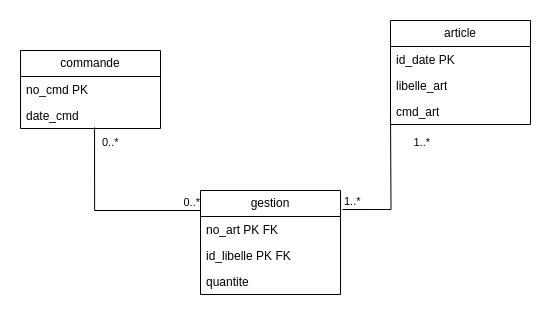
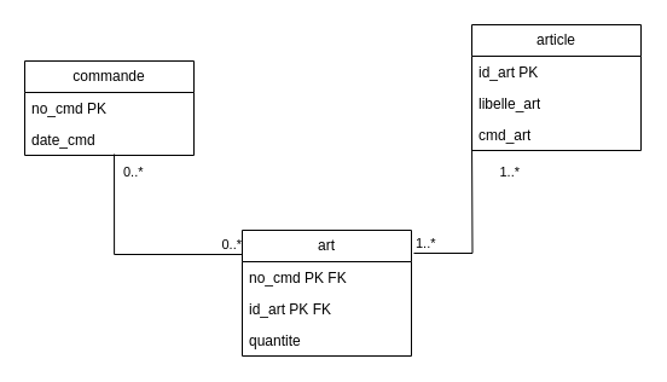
  <mxCell id="0" />
  <mxCell id="1" parent="0" />
- <mxCell id="2" value="gestion" style="swimlane;fontStyle=0;childLayout=stackLayout;horizontal=1;startSize=26;fillColor=none;horizontalStack=0;resizeParent=1;resizeParentMax=0;resizeLast=0;collapsible=1;marginBottom=0;whiteSpace=wrap;html=1;" vertex="1" parent="1"><mxGeometry x="200" y="190" width="140" height="104" as="geometry" /></mxCell>
- <mxCell id="3" value="no_art PK FK" style="text;strokeColor=none;fillColor=none;align=left;verticalAlign=top;spacingLeft=4;spacingRight=4;overflow=hidden;rotatable=0;points=[[0,0.5],[1,0.5]];portConstraint=eastwest;whiteSpace=wrap;html=1;" vertex="1" parent="2"><mxGeometry y="26" width="140" height="26" as="geometry" /></mxCell>
- <mxCell id="4" value="id_libelle PK FK" style="text;strokeColor=none;fillColor=none;align=left;verticalAlign=top;spacingLeft=4;spacingRight=4;overflow=hidden;rotatable=0;points=[[0,0.5],[1,0.5]];portConstraint=eastwest;whiteSpace=wrap;html=1;" vertex="1" parent="2"><mxGeometry y="52" width="140" height="26" as="geometry" /></mxCell>
+ <mxCell id="2" value="art" style="swimlane;fontStyle=0;childLayout=stackLayout;horizontal=1;startSize=26;fillColor=none;horizontalStack=0;resizeParent=1;resizeParentMax=0;resizeLast=0;collapsible=1;marginBottom=0;whiteSpace=wrap;html=1;" vertex="1" parent="1"><mxGeometry x="200" y="190" width="140" height="104" as="geometry" /></mxCell>
+ <mxCell id="3" value="no_cmd PK FK" style="text;strokeColor=none;fillColor=none;align=left;verticalAlign=top;spacingLeft=4;spacingRight=4;overflow=hidden;rotatable=0;points=[[0,0.5],[1,0.5]];portConstraint=eastwest;whiteSpace=wrap;html=1;" vertex="1" parent="2"><mxGeometry y="26" width="140" height="26" as="geometry" /></mxCell>
+ <mxCell id="4" value="id_art PK FK" style="text;strokeColor=none;fillColor=none;align=left;verticalAlign=top;spacingLeft=4;spacingRight=4;overflow=hidden;rotatable=0;points=[[0,0.5],[1,0.5]];portConstraint=eastwest;whiteSpace=wrap;html=1;" vertex="1" parent="2"><mxGeometry y="52" width="140" height="26" as="geometry" /></mxCell>
  <mxCell id="5" value="quantite" style="text;strokeColor=none;fillColor=none;align=left;verticalAlign=top;spacingLeft=4;spacingRight=4;overflow=hidden;rotatable=0;points=[[0,0.5],[1,0.5]];portConstraint=eastwest;whiteSpace=wrap;html=1;" vertex="1" parent="2"><mxGeometry y="78" width="140" height="26" as="geometry" /></mxCell>
  <mxCell id="6" value="article" style="swimlane;fontStyle=0;childLayout=stackLayout;horizontal=1;startSize=26;fillColor=none;horizontalStack=0;resizeParent=1;resizeParentMax=0;resizeLast=0;collapsible=1;marginBottom=0;whiteSpace=wrap;html=1;" vertex="1" parent="1"><mxGeometry x="390" y="20" width="140" height="104" as="geometry" /></mxCell>
- <mxCell id="7" value="id_date PK" style="text;strokeColor=none;fillColor=none;align=left;verticalAlign=top;spacingLeft=4;spacingRight=4;overflow=hidden;rotatable=0;points=[[0,0.5],[1,0.5]];portConstraint=eastwest;whiteSpace=wrap;html=1;" vertex="1" parent="6"><mxGeometry y="26" width="140" height="26" as="geometry" /></mxCell>
+ <mxCell id="7" value="id_art PK" style="text;strokeColor=none;fillColor=none;align=left;verticalAlign=top;spacingLeft=4;spacingRight=4;overflow=hidden;rotatable=0;points=[[0,0.5],[1,0.5]];portConstraint=eastwest;whiteSpace=wrap;html=1;" vertex="1" parent="6"><mxGeometry y="26" width="140" height="26" as="geometry" /></mxCell>
  <mxCell id="8" value="libelle_art" style="text;strokeColor=none;fillColor=none;align=left;verticalAlign=top;spacingLeft=4;spacingRight=4;overflow=hidden;rotatable=0;points=[[0,0.5],[1,0.5]];portConstraint=eastwest;whiteSpace=wrap;html=1;" vertex="1" parent="6"><mxGeometry y="52" width="140" height="26" as="geometry" /></mxCell>
  <mxCell id="9" value="cmd_art" style="text;strokeColor=none;fillColor=none;align=left;verticalAlign=top;spacingLeft=4;spacingRight=4;overflow=hidden;rotatable=0;points=[[0,0.5],[1,0.5]];portConstraint=eastwest;whiteSpace=wrap;html=1;" vertex="1" parent="6"><mxGeometry y="78" width="140" height="26" as="geometry" /></mxCell>
  <mxCell id="10" value="commande" style="swimlane;fontStyle=0;childLayout=stackLayout;horizontal=1;startSize=26;fillColor=none;horizontalStack=0;resizeParent=1;resizeParentMax=0;resizeLast=0;collapsible=1;marginBottom=0;whiteSpace=wrap;html=1;" vertex="1" parent="1"><mxGeometry x="20" y="50" width="140" height="78" as="geometry" /></mxCell>
  <mxCell id="11" value="no_cmd PK" style="text;strokeColor=none;fillColor=none;align=left;verticalAlign=top;spacingLeft=4;spacingRight=4;overflow=hidden;rotatable=0;points=[[0,0.5],[1,0.5]];portConstraint=eastwest;whiteSpace=wrap;html=1;" vertex="1" parent="10"><mxGeometry y="26" width="140" height="26" as="geometry" /></mxCell>
  <mxCell id="12" value="date_cmd" style="text;strokeColor=none;fillColor=none;align=left;verticalAlign=top;spacingLeft=4;spacingRight=4;overflow=hidden;rotatable=0;points=[[0,0.5],[1,0.5]];portConstraint=eastwest;whiteSpace=wrap;html=1;" vertex="1" parent="10"><mxGeometry y="52" width="140" height="26" as="geometry" /></mxCell>
  <mxCell id="13" value="" style="endArrow=none;html=1;edgeStyle=orthogonalEdgeStyle;rounded=0;exitX=0.529;exitY=0.962;exitDx=0;exitDy=0;exitPerimeter=0;" edge="1" parent="1" source="12"><mxGeometry relative="1" as="geometry"><mxPoint x="40" y="210" as="sourcePoint" /><mxPoint x="200" y="210" as="targetPoint" /><Array as="points"><mxPoint x="94" y="210" /></Array></mxGeometry></mxCell>
  <mxCell id="14" value="0..*" style="edgeLabel;resizable=0;html=1;align=left;verticalAlign=bottom;" connectable="0" vertex="1" parent="13"><mxGeometry x="-1" relative="1" as="geometry"><mxPoint x="6" y="23" as="offset" /></mxGeometry></mxCell>
  <mxCell id="15" value="0..*" style="edgeLabel;resizable=0;html=1;align=right;verticalAlign=bottom;" connectable="0" vertex="1" parent="13"><mxGeometry x="1" relative="1" as="geometry" /></mxCell>
  <mxCell id="16" value="" style="endArrow=none;html=1;edgeStyle=orthogonalEdgeStyle;rounded=0;exitX=1.014;exitY=0.183;exitDx=0;exitDy=0;exitPerimeter=0;" edge="1" parent="1" source="2"><mxGeometry relative="1" as="geometry"><mxPoint x="230" y="110" as="sourcePoint" /><mxPoint x="390" y="110" as="targetPoint" /></mxGeometry></mxCell>
  <mxCell id="17" value="1..*" style="edgeLabel;resizable=0;html=1;align=left;verticalAlign=bottom;" connectable="0" vertex="1" parent="16"><mxGeometry x="-1" relative="1" as="geometry" /></mxCell>
  <mxCell id="18" value="1..*" style="edgeLabel;resizable=0;html=1;align=right;verticalAlign=bottom;" connectable="0" vertex="1" parent="16"><mxGeometry x="1" relative="1" as="geometry"><mxPoint x="40" y="40" as="offset" /></mxGeometry></mxCell>
